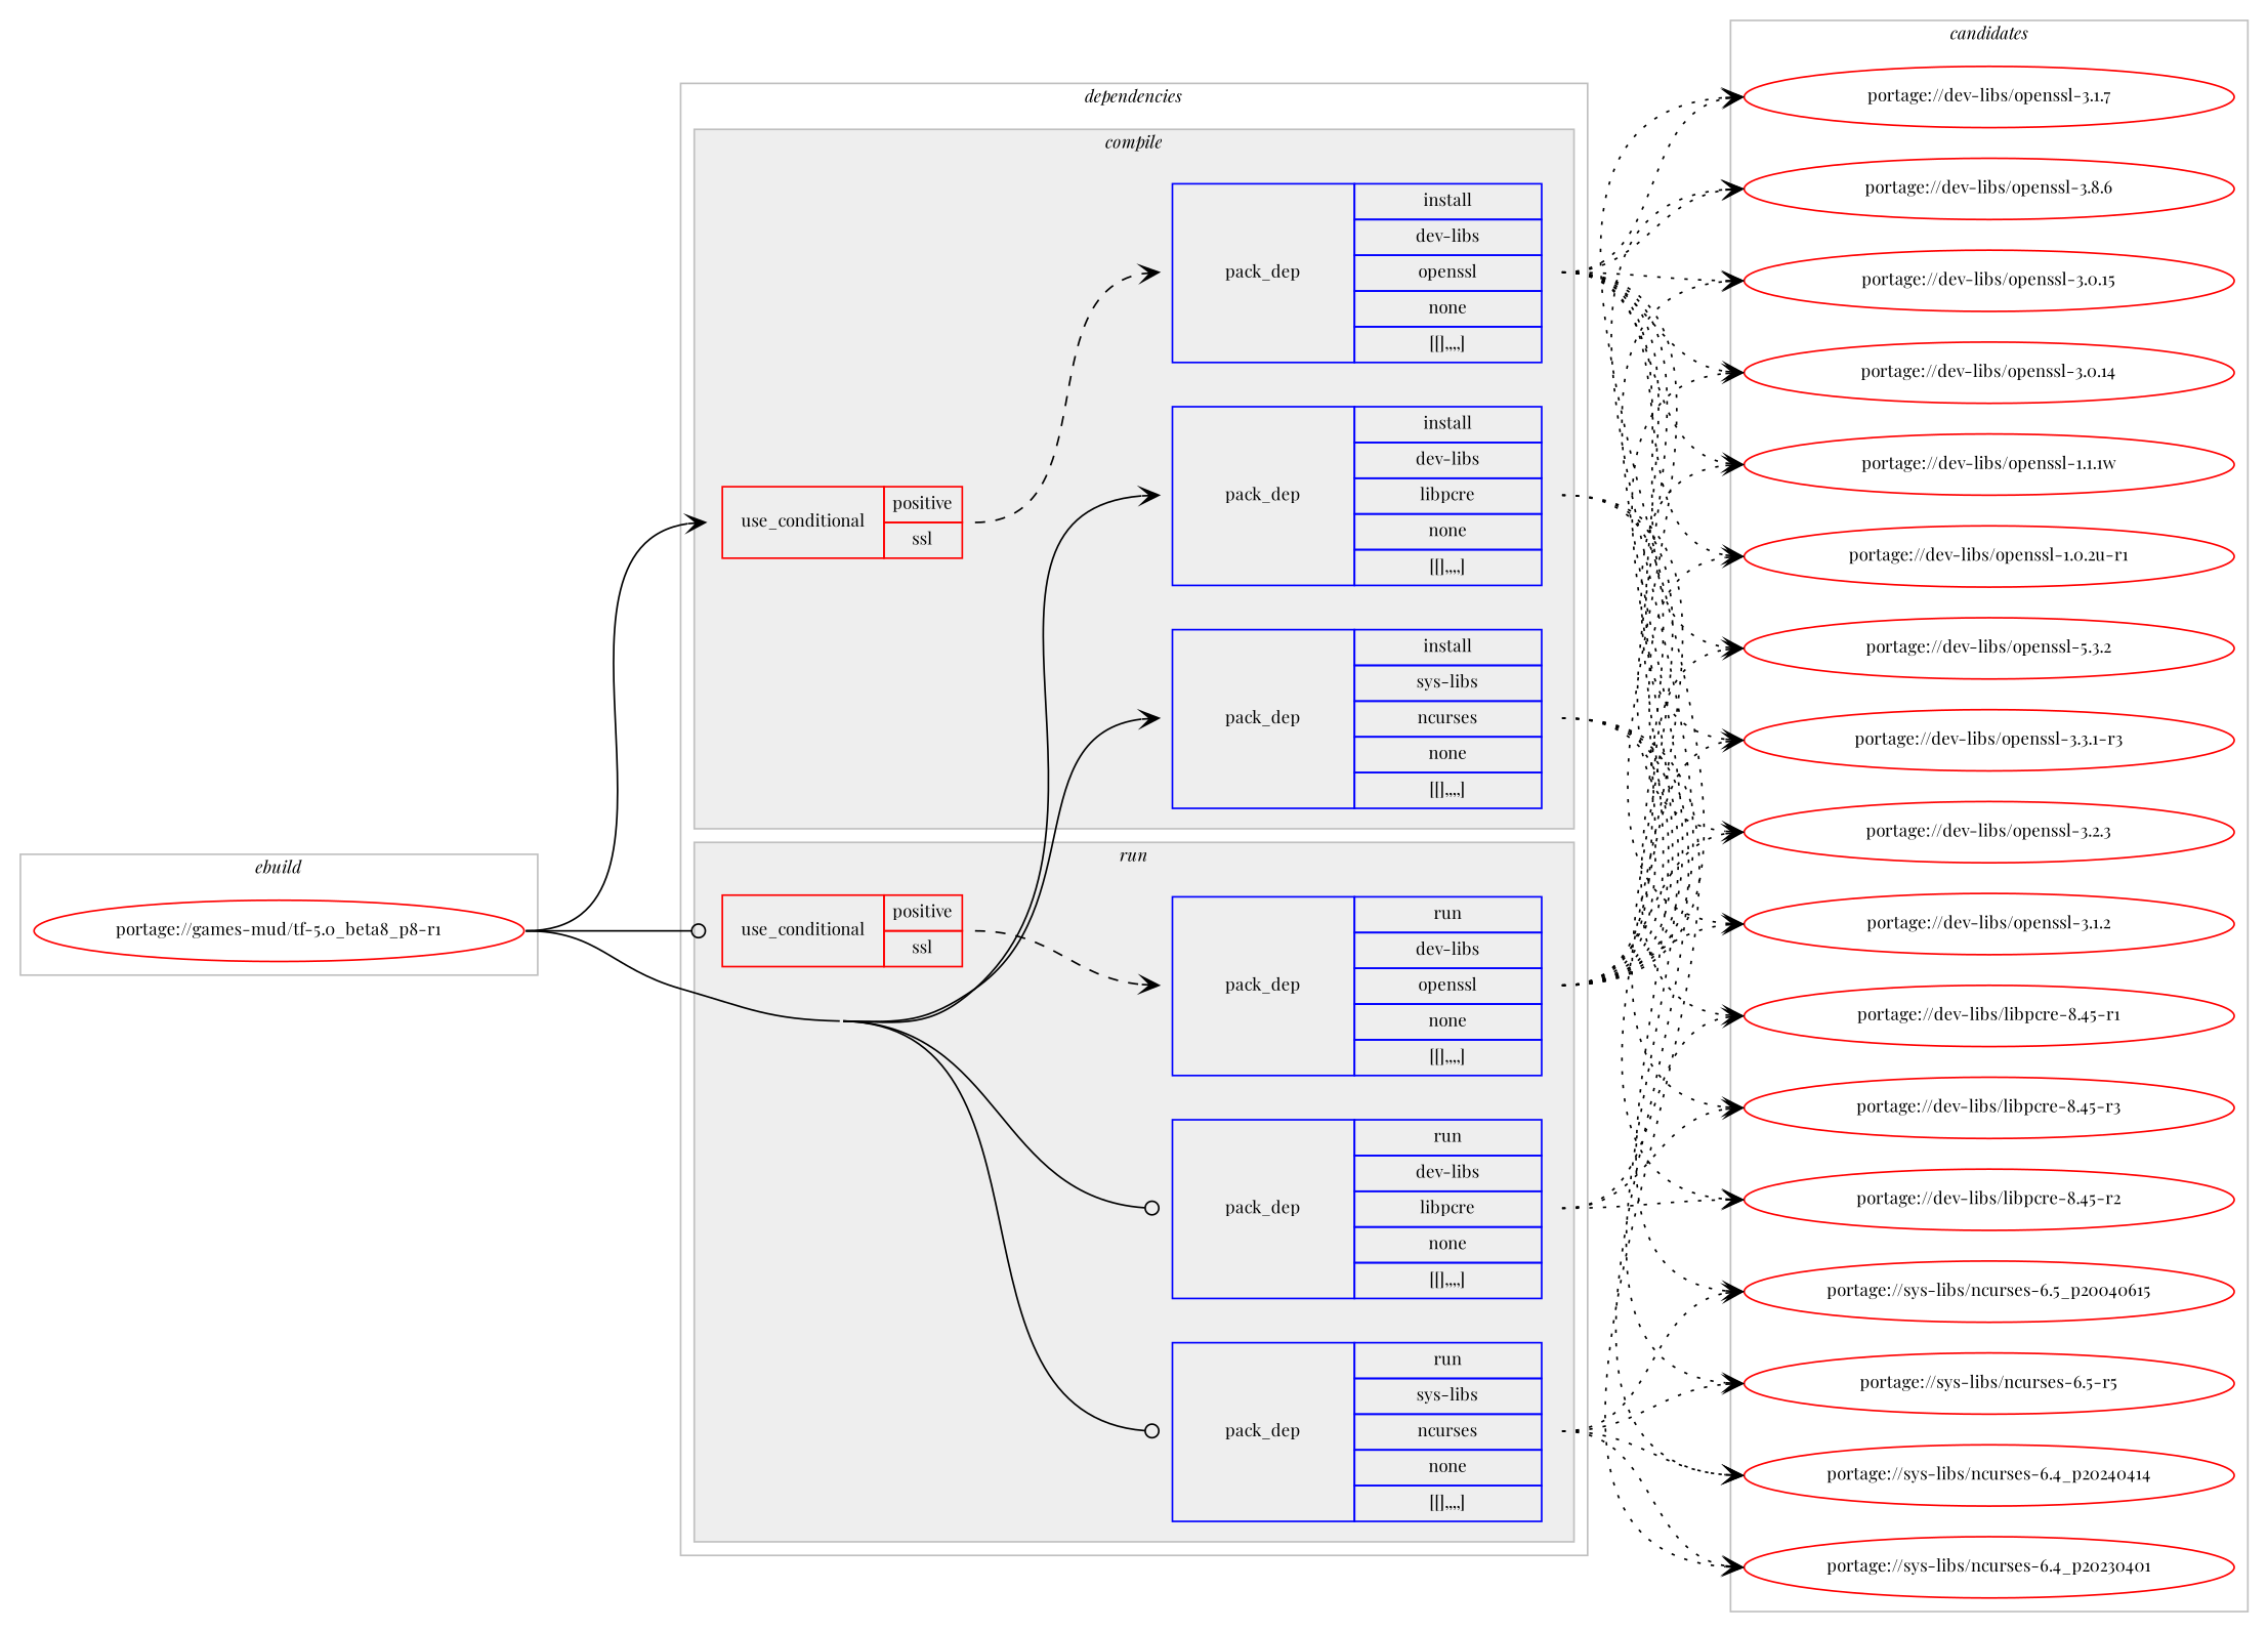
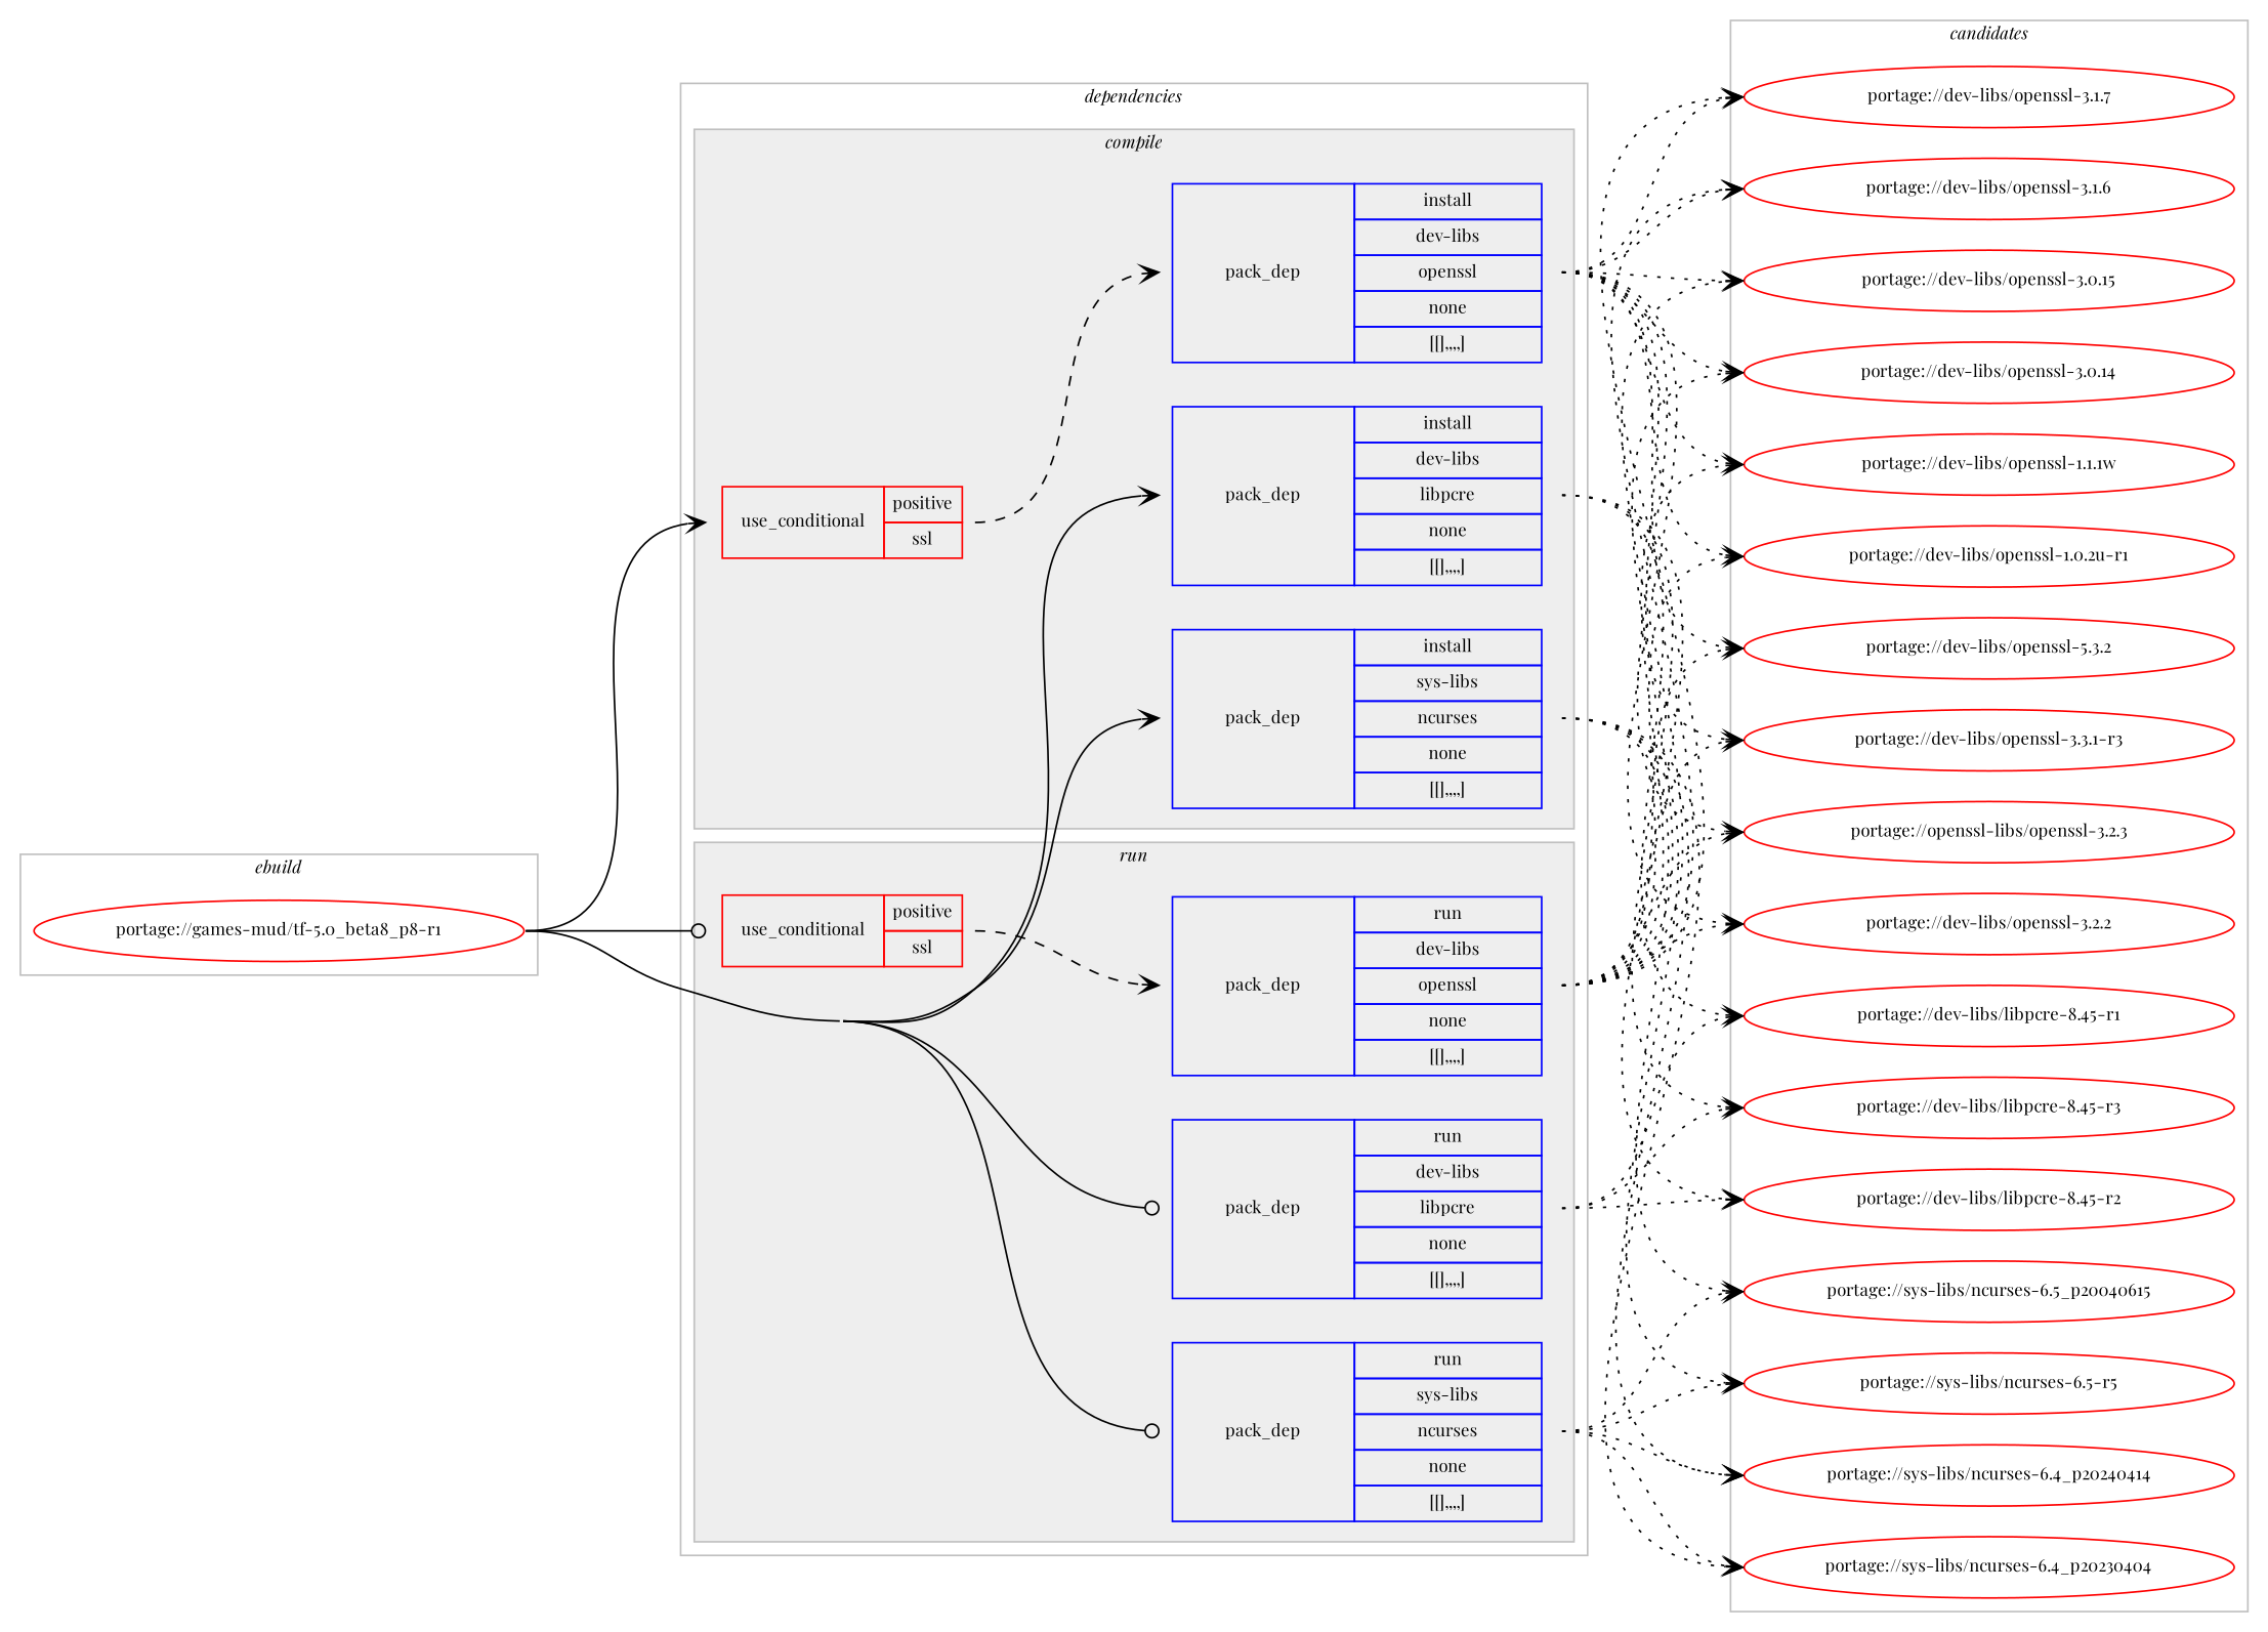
  digraph {
    compound=true
    concentrate=true
    fontname="Playfair Display"
    fontsize=10
    newrank=true
    rankdir=LR
    ranksep=1.5
    node [color=red fontname="Playfair Display" fontsize=10]
    edge [arrowhead=vee fontname="Playfair Display" headport=w style=dotted tailport=e weight=100]
    n1 [label="portage://games-mud/tf-5.0_beta8_p8-r1" width=4]
    n2 [color=blue label=<<TABLE BORDER="0" CELLBORDER="1" CELLSPACING="0" CELLPADDING="4" WIDTH="220"><TR><TD ROWSPAN="6" CELLPADDING="30">pack_dep</TD></TR><TR><TD WIDTH="110">install</TD></TR><TR><TD>dev-libs</TD></TR><TR><TD>openssl</TD></TR><TR><TD>none</TD></TR><TR><TD>[[],,,,]</TD></TR></TABLE>> shape=none]
    n3 [label=<<TABLE BORDER="0" CELLBORDER="1" CELLSPACING="0" CELLPADDING="4"><TR><TD ROWSPAN="3" CELLPADDING="10">use_conditional</TD></TR><TR><TD>positive</TD></TR><TR><TD>ssl</TD></TR></TABLE>> shape=none]
    n4 [color=blue label=<<TABLE BORDER="0" CELLBORDER="1" CELLSPACING="0" CELLPADDING="4" WIDTH="220"><TR><TD ROWSPAN="6" CELLPADDING="30">pack_dep</TD></TR><TR><TD WIDTH="110">install</TD></TR><TR><TD>dev-libs</TD></TR><TR><TD>libpcre</TD></TR><TR><TD>none</TD></TR><TR><TD>[[],,,,]</TD></TR></TABLE>> shape=none]
    n5 [color=blue label=<<TABLE BORDER="0" CELLBORDER="1" CELLSPACING="0" CELLPADDING="4" WIDTH="220"><TR><TD ROWSPAN="6" CELLPADDING="30">pack_dep</TD></TR><TR><TD WIDTH="110">install</TD></TR><TR><TD>sys-libs</TD></TR><TR><TD>ncurses</TD></TR><TR><TD>none</TD></TR><TR><TD>[[],,,,]</TD></TR></TABLE>> shape=none]
    n6 [color=blue label=<<TABLE BORDER="0" CELLBORDER="1" CELLSPACING="0" CELLPADDING="4" WIDTH="220"><TR><TD ROWSPAN="6" CELLPADDING="30">pack_dep</TD></TR><TR><TD WIDTH="110">run</TD></TR><TR><TD>dev-libs</TD></TR><TR><TD>openssl</TD></TR><TR><TD>none</TD></TR><TR><TD>[[],,,,]</TD></TR></TABLE>> shape=none]
    n7 [label=<<TABLE BORDER="0" CELLBORDER="1" CELLSPACING="0" CELLPADDING="4"><TR><TD ROWSPAN="3" CELLPADDING="10">use_conditional</TD></TR><TR><TD>positive</TD></TR><TR><TD>ssl</TD></TR></TABLE>> shape=none]
    n8 [color=blue label=<<TABLE BORDER="0" CELLBORDER="1" CELLSPACING="0" CELLPADDING="4" WIDTH="220"><TR><TD ROWSPAN="6" CELLPADDING="30">pack_dep</TD></TR><TR><TD WIDTH="110">run</TD></TR><TR><TD>dev-libs</TD></TR><TR><TD>libpcre</TD></TR><TR><TD>none</TD></TR><TR><TD>[[],,,,]</TD></TR></TABLE>> shape=none]
    n9 [color=blue label=<<TABLE BORDER="0" CELLBORDER="1" CELLSPACING="0" CELLPADDING="4" WIDTH="220"><TR><TD ROWSPAN="6" CELLPADDING="30">pack_dep</TD></TR><TR><TD WIDTH="110">run</TD></TR><TR><TD>sys-libs</TD></TR><TR><TD>ncurses</TD></TR><TR><TD>none</TD></TR><TR><TD>[[],,,,]</TD></TR></TABLE>> shape=none]
    n10 [label="portage://dev-libs/openssl-5.3.2" width=4]
    n11 [label="portage://dev-libs/openssl-3.3.1-r3" width=4]
-   n12 [label="portage://dev-libs/openssl-3.2.3" width=4]
-   n13 [label="portage://dev-libs/openssl-3.1.2" width=4]
+   n12 [label="portage://openssl-libs/openssl-3.2.3" width=4]
+   n13 [label="portage://dev-libs/openssl-3.2.2" width=4]
    n14 [label="portage://dev-libs/openssl-3.1.7" width=4]
-   n15 [label="portage://dev-libs/openssl-3.8.6" width=4]
+   n15 [label="portage://dev-libs/openssl-3.1.6" width=4]
    n16 [label="portage://dev-libs/openssl-3.0.15" width=4]
    n17 [label="portage://dev-libs/openssl-3.0.14" width=4]
    n18 [label="portage://dev-libs/openssl-1.1.1w" width=4]
    n19 [label="portage://dev-libs/openssl-1.0.2u-r1" width=4]
    n20 [label="portage://dev-libs/libpcre-8.45-r3" width=4]
    n21 [label="portage://dev-libs/libpcre-8.45-r2" width=4]
    n22 [label="portage://dev-libs/libpcre-8.45-r1" width=4]
    n23 [label="portage://sys-libs/ncurses-6.5_p20040615" width=4]
    n24 [label="portage://sys-libs/ncurses-6.5-r5" width=4]
    n25 [label="portage://sys-libs/ncurses-6.4_p20240414" width=4]
-   n26 [label="portage://sys-libs/ncurses-6.4_p20230401" width=4]
+   n26 [label="portage://sys-libs/ncurses-6.4_p20230404" width=4]
    subgraph cluster_1 {
      color=gray
      label=<<i>ebuild</i>>
      n1
    }
    subgraph cluster_2 {
      color=gray
      label=<<i>dependencies</i>>
      subgraph cluster_3 {
        color=gray
        fillcolor="#eeeeee"
        label=<<i>compile</i>>
        style=filled
        subgraph sub_4 {
          color=gray
          fillcolor="#eeeeee"
          label=<<i>compile</i>>
          style=filled
          n3
          subgraph sub_5 {
            color=gray
            fillcolor="#eeeeee"
            label=<<i>compile</i>>
            style=filled
            n2
          }
        }
        subgraph sub_6 {
          color=gray
          fillcolor="#eeeeee"
          label=<<i>compile</i>>
          style=filled
          n4
        }
        subgraph sub_7 {
          color=gray
          fillcolor="#eeeeee"
          label=<<i>compile</i>>
          style=filled
          n5
        }
      }
      subgraph cluster_8 {
        color=gray
        fillcolor="#eeeeee"
        label=<<i>compile and run</i>>
        style=filled
      }
      subgraph cluster_9 {
        color=gray
        fillcolor="#eeeeee"
        label=<<i>run</i>>
        style=filled
        subgraph sub_10 {
          color=gray
          fillcolor="#eeeeee"
          label=<<i>run</i>>
          style=filled
          n7
          subgraph sub_11 {
            color=gray
            fillcolor="#eeeeee"
            label=<<i>run</i>>
            style=filled
            n6
          }
        }
        subgraph sub_12 {
          color=gray
          fillcolor="#eeeeee"
          label=<<i>run</i>>
          style=filled
          n8
        }
        subgraph sub_13 {
          color=gray
          fillcolor="#eeeeee"
          label=<<i>run</i>>
          style=filled
          n9
        }
      }
    }
    subgraph cluster_14 {
      color=gray
      label=<<i>candidates</i>>
      rank=same
      subgraph sub_15 {
        color=black
        label=<<i>candidates</i>>
        nodesep=1
        rank=same
        n10
        n11
        n12
        n13
        n14
        n15
        n16
        n17
        n18
        n19
      }
      subgraph sub_16 {
        color=black
        label=<<i>candidates</i>>
        nodesep=1
        rank=same
        n20
        n21
        n22
      }
      subgraph sub_17 {
        color=black
        label=<<i>candidates</i>>
        nodesep=1
        rank=same
        n23
        n24
        n25
        n26
      }
      subgraph sub_18 {
        color=black
        label=<<i>candidates</i>>
        nodesep=1
        rank=same
        n10
        n11
        n12
        n13
        n14
        n15
        n16
        n17
        n18
        n19
      }
      subgraph sub_19 {
        color=black
        label=<<i>candidates</i>>
        nodesep=1
        rank=same
        n20
        n21
        n22
      }
      subgraph sub_20 {
        color=black
        label=<<i>candidates</i>>
        nodesep=1
        rank=same
        n23
        n24
        n25
        n26
      }
    }
    n1 -> n3 [style=solid weight=20]
    n1 -> n4 [style=solid weight=20]
    n1 -> n5 [style=solid weight=20]
    n1 -> n7 [arrowhead=odot style=solid weight=20]
    n1 -> n8 [arrowhead=odot style=solid weight=20]
    n1 -> n9 [arrowhead=odot style=solid weight=20]
    n2 -> n10
    n2 -> n11
    n2 -> n12
    n2 -> n13
    n2 -> n14
    n2 -> n15
    n2 -> n16
    n2 -> n17
    n2 -> n18
    n2 -> n19
    n3 -> n2 [style=dashed weight=20]
    n4 -> n20
    n4 -> n21
    n4 -> n22
    n5 -> n23
    n5 -> n24
    n5 -> n25
    n5 -> n26
    n6 -> n10
    n6 -> n11
    n6 -> n12
    n6 -> n13
    n6 -> n14
    n6 -> n15
    n6 -> n16
    n6 -> n17
    n6 -> n18
    n6 -> n19
    n7 -> n6 [style=dashed weight=20]
    n8 -> n20
    n8 -> n21
    n8 -> n22
    n9 -> n23
    n9 -> n24
    n9 -> n25
    n9 -> n26
  }
